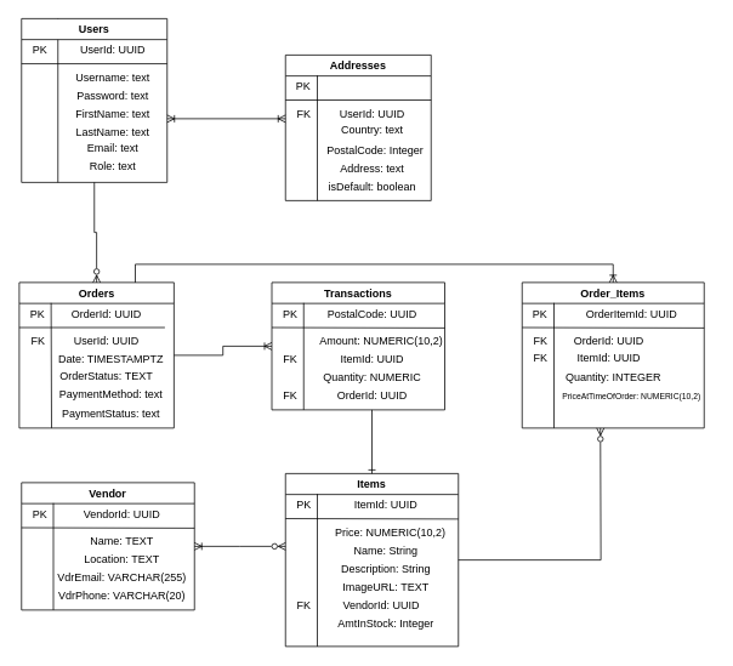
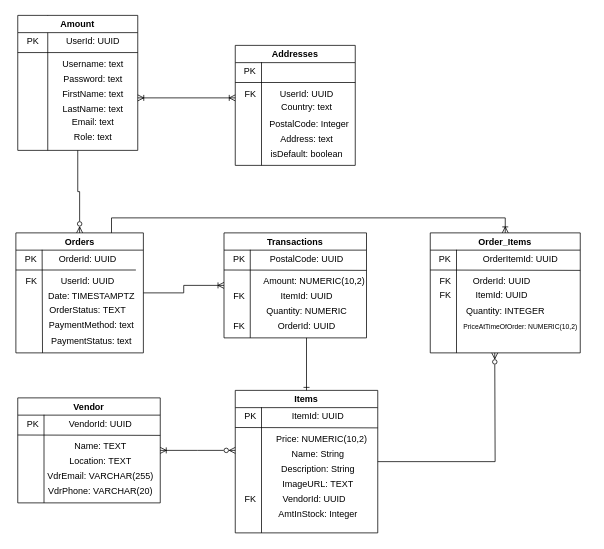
  <mxCell id="0" />
  <mxCell id="1" parent="0" />
  <mxCell id="2" value="" style="endArrow=none;html=1;rounded=0;exitX=0.25;exitY=1;exitDx=0;exitDy=0;entryX=0.25;entryY=0;entryDx=0;entryDy=0;" parent="1" source="3" target="3" edge="1"><mxGeometry width="50" height="50" relative="1" as="geometry"><mxPoint x="303" y="180" as="sourcePoint" /><mxPoint x="353" y="130" as="targetPoint" /></mxGeometry></mxCell>
- <mxCell id="3" value="Users" style="swimlane;whiteSpace=wrap;html=1;strokeWidth=1;perimeterSpacing=0;swimlaneLine=1;rounded=0;" parent="1" vertex="1"><mxGeometry x="23" width="160" height="180" as="geometry" y="20" /></mxCell>
+ <mxCell id="3" value="Amount" style="swimlane;whiteSpace=wrap;html=1;strokeWidth=1;perimeterSpacing=0;swimlaneLine=1;rounded=0;" parent="1" vertex="1"><mxGeometry x="23" width="160" height="180" as="geometry" y="20" /></mxCell>
  <mxCell id="4" value="UserId: UUID" style="text;html=1;align=center;verticalAlign=middle;resizable=0;points=[];autosize=1;strokeColor=none;fillColor=none;" parent="3" vertex="1"><mxGeometry x="55" y="20" width="90" height="30" as="geometry" /></mxCell>
  <mxCell id="5" value="PK" style="text;html=1;align=center;verticalAlign=middle;resizable=0;points=[];autosize=1;strokeColor=none;fillColor=none;" parent="3" vertex="1"><mxGeometry y="20" width="40" height="30" as="geometry" /></mxCell>
  <mxCell id="6" value="Username: text" style="text;html=1;align=center;verticalAlign=middle;resizable=0;points=[];autosize=1;strokeColor=none;fillColor=none;" parent="3" vertex="1"><mxGeometry x="50" y="50" width="100" height="30" as="geometry" /></mxCell>
  <mxCell id="7" value="Password: text" style="text;html=1;align=center;verticalAlign=middle;resizable=0;points=[];autosize=1;strokeColor=none;fillColor=none;" parent="3" vertex="1"><mxGeometry x="50" y="70" width="100" height="30" as="geometry" /></mxCell>
  <mxCell id="8" value="FirstName: text" style="text;html=1;align=center;verticalAlign=middle;resizable=0;points=[];autosize=1;strokeColor=none;fillColor=none;" parent="3" vertex="1"><mxGeometry x="50" y="90" width="100" height="30" as="geometry" /></mxCell>
  <mxCell id="9" value="LastName: text" style="text;html=1;align=center;verticalAlign=middle;resizable=0;points=[];autosize=1;strokeColor=none;fillColor=none;" parent="3" vertex="1"><mxGeometry x="50" y="110" width="100" height="30" as="geometry" /></mxCell>
  <mxCell id="10" value="" style="endArrow=none;html=1;rounded=0;" parent="3" edge="1"><mxGeometry width="50" height="50" relative="1" as="geometry"><mxPoint y="49.6" as="sourcePoint" /><mxPoint x="160" y="49.6" as="targetPoint" /></mxGeometry></mxCell>
  <mxCell id="11" value="Email: text" style="text;html=1;align=center;verticalAlign=middle;resizable=0;points=[];autosize=1;strokeColor=none;fillColor=none;" vertex="1" parent="3"><mxGeometry x="60" y="128" width="80" height="30" as="geometry" /></mxCell>
  <mxCell id="12" value="Role: text" style="text;html=1;align=center;verticalAlign=middle;resizable=0;points=[];autosize=1;strokeColor=none;fillColor=none;" vertex="1" parent="3"><mxGeometry x="65" y="148" width="70" height="30" as="geometry" /></mxCell>
  <mxCell id="13" value="Addresses" style="swimlane;whiteSpace=wrap;html=1;strokeWidth=1;perimeterSpacing=0;swimlaneLine=1;rounded=0;fillColor=default;" parent="1" vertex="1"><mxGeometry x="313" y="60" width="160" height="160" as="geometry" /></mxCell>
  <mxCell id="14" value="" style="endArrow=none;html=1;rounded=0;" parent="13" edge="1"><mxGeometry width="50" height="50" relative="1" as="geometry"><mxPoint x="35" y="160" as="sourcePoint" /><mxPoint x="35" y="22.5" as="targetPoint" /></mxGeometry></mxCell>
  <mxCell id="15" value="" style="endArrow=none;html=1;rounded=0;" parent="13" edge="1"><mxGeometry width="50" height="50" relative="1" as="geometry"><mxPoint y="49.52" as="sourcePoint" /><mxPoint x="160" y="49.52" as="targetPoint" /></mxGeometry></mxCell>
  <mxCell id="16" value="PK" style="text;html=1;align=center;verticalAlign=middle;whiteSpace=wrap;rounded=0;" parent="13" vertex="1"><mxGeometry y="20" width="40" height="30" as="geometry" /></mxCell>
  <mxCell id="17" value="UserId: UUID" style="text;html=1;align=center;verticalAlign=middle;resizable=0;points=[];autosize=1;strokeColor=none;fillColor=none;" parent="13" vertex="1"><mxGeometry x="50" y="50" width="90" height="30" as="geometry" /></mxCell>
  <mxCell id="18" value="FK" style="text;html=1;align=center;verticalAlign=middle;resizable=0;points=[];autosize=1;strokeColor=none;fillColor=none;" parent="13" vertex="1"><mxGeometry y="50" width="40" height="30" as="geometry" /></mxCell>
  <mxCell id="19" value="Country: text" style="text;html=1;align=center;verticalAlign=middle;resizable=0;points=[];autosize=1;strokeColor=none;fillColor=none;" parent="13" vertex="1"><mxGeometry x="50" y="68" width="90" height="30" as="geometry" /></mxCell>
  <mxCell id="20" value="PostalCode: Integer&amp;nbsp;" style="text;html=1;align=center;verticalAlign=middle;resizable=0;points=[];autosize=1;strokeColor=none;fillColor=none;" parent="13" vertex="1"><mxGeometry x="35" y="90" width="130" height="30" as="geometry" /></mxCell>
  <mxCell id="21" value="Address: text" style="text;html=1;align=center;verticalAlign=middle;resizable=0;points=[];autosize=1;strokeColor=none;fillColor=none;" parent="13" vertex="1"><mxGeometry x="50" y="110" width="90" height="30" as="geometry" /></mxCell>
  <mxCell id="22" value="isDefault: boolean" style="text;html=1;align=center;verticalAlign=middle;resizable=0;points=[];autosize=1;strokeColor=none;fillColor=none;" vertex="1" parent="13"><mxGeometry x="35" y="130" width="120" height="30" as="geometry" /></mxCell>
  <mxCell id="23" value="Transactions" style="swimlane;whiteSpace=wrap;html=1;strokeWidth=1;perimeterSpacing=0;swimlaneLine=1;rounded=0;fillColor=default;" parent="1" vertex="1"><mxGeometry x="298" y="310" width="190" height="140" as="geometry" /></mxCell>
  <mxCell id="24" value="" style="endArrow=none;html=1;rounded=0;exitX=0.25;exitY=1;exitDx=0;exitDy=0;" parent="23" edge="1"><mxGeometry width="50" height="50" relative="1" as="geometry"><mxPoint x="35" y="140" as="sourcePoint" /><mxPoint x="35" y="22.5" as="targetPoint" /></mxGeometry></mxCell>
  <mxCell id="25" value="" style="endArrow=none;html=1;rounded=0;" parent="23" edge="1"><mxGeometry width="50" height="50" relative="1" as="geometry"><mxPoint y="49.52" as="sourcePoint" /><mxPoint x="190" y="50" as="targetPoint" /></mxGeometry></mxCell>
  <mxCell id="26" value="PK" style="text;html=1;align=center;verticalAlign=middle;resizable=0;points=[];autosize=1;strokeColor=none;fillColor=none;" vertex="1" parent="23"><mxGeometry y="20" width="40" height="30" as="geometry" /></mxCell>
  <mxCell id="27" value="PostalCode: UUID" style="text;html=1;align=center;verticalAlign=middle;resizable=0;points=[];autosize=1;strokeColor=none;fillColor=none;" vertex="1" parent="23"><mxGeometry x="45" y="20" width="130" height="30" as="geometry" /></mxCell>
  <mxCell id="28" value="Amount: NUMERIC(10,2)" style="text;html=1;align=center;verticalAlign=middle;resizable=0;points=[];autosize=1;strokeColor=none;fillColor=none;" vertex="1" parent="23"><mxGeometry x="40" y="50" width="160" height="30" as="geometry" /></mxCell>
  <mxCell id="29" value="Quantity: NUMERIC" style="text;html=1;align=center;verticalAlign=middle;resizable=0;points=[];autosize=1;strokeColor=none;fillColor=none;" vertex="1" parent="23"><mxGeometry x="45" y="90" width="130" height="30" as="geometry" /></mxCell>
  <mxCell id="30" value="ItemId: UUID" style="text;html=1;align=center;verticalAlign=middle;resizable=0;points=[];autosize=1;strokeColor=none;fillColor=none;" vertex="1" parent="23"><mxGeometry x="65" y="70" width="90" height="30" as="geometry" /></mxCell>
  <mxCell id="31" value="FK" style="text;html=1;align=center;verticalAlign=middle;resizable=0;points=[];autosize=1;strokeColor=none;fillColor=none;" vertex="1" parent="23"><mxGeometry y="70" width="40" height="30" as="geometry" /></mxCell>
  <mxCell id="32" value="OrderId: UUID" style="text;html=1;align=center;verticalAlign=middle;resizable=0;points=[];autosize=1;strokeColor=none;fillColor=none;" vertex="1" parent="23"><mxGeometry x="60" y="110" width="100" height="30" as="geometry" /></mxCell>
  <mxCell id="33" value="FK" style="text;html=1;align=center;verticalAlign=middle;resizable=0;points=[];autosize=1;strokeColor=none;fillColor=none;" vertex="1" parent="23"><mxGeometry y="110" width="40" height="30" as="geometry" /></mxCell>
  <mxCell id="34" style="rounded=0;orthogonalLoop=1;jettySize=auto;html=1;endArrow=ERoneToMany;endFill=0;startArrow=ERoneToMany;startFill=0;" edge="1" parent="1"><mxGeometry relative="1" as="geometry"><mxPoint x="183" y="130" as="sourcePoint" /><mxPoint x="313" y="130" as="targetPoint" /></mxGeometry></mxCell>
  <mxCell id="35" style="edgeStyle=orthogonalEdgeStyle;rounded=0;orthogonalLoop=1;jettySize=auto;html=1;endArrow=ERzeroToMany;endFill=0;entryX=0.5;entryY=0;entryDx=0;entryDy=0;" edge="1" parent="1" source="3" target="38"><mxGeometry relative="1" as="geometry"><mxPoint x="103" y="270" as="targetPoint" /></mxGeometry></mxCell>
  <mxCell id="36" style="edgeStyle=orthogonalEdgeStyle;rounded=0;orthogonalLoop=1;jettySize=auto;html=1;entryX=0;entryY=0.5;entryDx=0;entryDy=0;endArrow=ERoneToMany;endFill=0;" edge="1" parent="1" source="38" target="23"><mxGeometry relative="1" as="geometry"><mxPoint x="293" y="380" as="targetPoint" /></mxGeometry></mxCell>
  <mxCell id="37" style="edgeStyle=orthogonalEdgeStyle;rounded=0;orthogonalLoop=1;jettySize=auto;html=1;entryX=0.5;entryY=0;entryDx=0;entryDy=0;exitX=0.75;exitY=0;exitDx=0;exitDy=0;endArrow=ERoneToMany;endFill=0;" edge="1" parent="1" source="38" target="72"><mxGeometry relative="1" as="geometry"><mxPoint x="193" y="250" as="sourcePoint" /><mxPoint x="663" y="180" as="targetPoint" /></mxGeometry></mxCell>
  <mxCell id="38" value="Orders" style="swimlane;whiteSpace=wrap;html=1;strokeWidth=1;perimeterSpacing=0;swimlaneLine=1;rounded=0;fillColor=default;" vertex="1" parent="1"><mxGeometry x="20.5" y="310" width="170" height="160" as="geometry" /></mxCell>
  <mxCell id="39" value="" style="endArrow=none;html=1;rounded=0;" edge="1" parent="38"><mxGeometry width="50" height="50" relative="1" as="geometry"><mxPoint x="35.5" y="160" as="sourcePoint" /><mxPoint x="35" y="22.5" as="targetPoint" /></mxGeometry></mxCell>
  <mxCell id="40" value="" style="endArrow=none;html=1;rounded=0;" edge="1" parent="38"><mxGeometry width="50" height="50" relative="1" as="geometry"><mxPoint y="49.52" as="sourcePoint" /><mxPoint x="160" y="49.52" as="targetPoint" /></mxGeometry></mxCell>
  <mxCell id="41" value="PK" style="text;html=1;align=center;verticalAlign=middle;whiteSpace=wrap;rounded=0;" vertex="1" parent="38"><mxGeometry y="20" width="40" height="30" as="geometry" /></mxCell>
  <mxCell id="42" value="OrderId: UUID" style="text;html=1;align=center;verticalAlign=middle;resizable=0;points=[];autosize=1;strokeColor=none;fillColor=none;" vertex="1" parent="38"><mxGeometry x="45" y="20" width="100" height="30" as="geometry" /></mxCell>
  <mxCell id="43" value="UserId: UUID" style="text;html=1;align=center;verticalAlign=middle;resizable=0;points=[];autosize=1;strokeColor=none;fillColor=none;" vertex="1" parent="38"><mxGeometry x="50" y="50" width="90" height="30" as="geometry" /></mxCell>
  <mxCell id="44" value="FK" style="text;html=1;align=center;verticalAlign=middle;resizable=0;points=[];autosize=1;strokeColor=none;fillColor=none;" vertex="1" parent="38"><mxGeometry y="50" width="40" height="30" as="geometry" /></mxCell>
  <mxCell id="45" value="Date: TIMESTAMPTZ" style="text;html=1;align=center;verticalAlign=middle;resizable=0;points=[];autosize=1;strokeColor=none;fillColor=none;" vertex="1" parent="38"><mxGeometry x="30" y="70" width="140" height="30" as="geometry" /></mxCell>
  <mxCell id="46" value="OrderStatus: TEXT" style="text;html=1;align=center;verticalAlign=middle;resizable=0;points=[];autosize=1;strokeColor=none;fillColor=none;" vertex="1" parent="38"><mxGeometry x="30" y="88" width="130" height="30" as="geometry" /></mxCell>
  <mxCell id="47" value="PaymentMethod: text" style="text;html=1;align=center;verticalAlign=middle;resizable=0;points=[];autosize=1;strokeColor=none;fillColor=none;" vertex="1" parent="38"><mxGeometry x="30" y="108" width="140" height="30" as="geometry" /></mxCell>
  <mxCell id="48" value="PaymentStatus: text" style="text;html=1;align=center;verticalAlign=middle;resizable=0;points=[];autosize=1;strokeColor=none;fillColor=none;" vertex="1" parent="38"><mxGeometry x="35" y="130" width="130" height="30" as="geometry" /></mxCell>
  <mxCell id="49" value="Items" style="swimlane;whiteSpace=wrap;html=1;strokeWidth=1;perimeterSpacing=0;swimlaneLine=1;rounded=0;fillColor=default;" vertex="1" parent="1"><mxGeometry x="313" y="520" width="190" height="190" as="geometry" /></mxCell>
  <mxCell id="50" value="" style="endArrow=none;html=1;rounded=0;" edge="1" parent="49"><mxGeometry width="50" height="50" relative="1" as="geometry"><mxPoint x="35" y="190" as="sourcePoint" /><mxPoint x="35" y="22.5" as="targetPoint" /></mxGeometry></mxCell>
  <mxCell id="51" value="" style="endArrow=none;html=1;rounded=0;" edge="1" parent="49"><mxGeometry width="50" height="50" relative="1" as="geometry"><mxPoint y="49.52" as="sourcePoint" /><mxPoint x="190" y="50" as="targetPoint" /></mxGeometry></mxCell>
  <mxCell id="52" value="PK" style="text;html=1;align=center;verticalAlign=middle;resizable=0;points=[];autosize=1;strokeColor=none;fillColor=none;" vertex="1" parent="49"><mxGeometry y="20" width="40" height="30" as="geometry" /></mxCell>
  <mxCell id="53" value="ItemId: UUID" style="text;html=1;align=center;verticalAlign=middle;resizable=0;points=[];autosize=1;strokeColor=none;fillColor=none;" vertex="1" parent="49"><mxGeometry x="65" y="20" width="90" height="30" as="geometry" /></mxCell>
  <mxCell id="54" value="Price: NUMERIC(10,2)" style="text;html=1;align=center;verticalAlign=middle;resizable=0;points=[];autosize=1;strokeColor=none;fillColor=none;" vertex="1" parent="49"><mxGeometry x="45" y="50" width="140" height="30" as="geometry" /></mxCell>
  <mxCell id="55" value="Description: String" style="text;html=1;align=center;verticalAlign=middle;resizable=0;points=[];autosize=1;strokeColor=none;fillColor=none;" vertex="1" parent="49"><mxGeometry x="50" y="90" width="120" height="30" as="geometry" /></mxCell>
  <mxCell id="56" value="Name: String" style="text;html=1;align=center;verticalAlign=middle;resizable=0;points=[];autosize=1;strokeColor=none;fillColor=none;" vertex="1" parent="49"><mxGeometry x="65" y="70" width="90" height="30" as="geometry" /></mxCell>
  <mxCell id="57" value="FK" style="text;html=1;align=center;verticalAlign=middle;resizable=0;points=[];autosize=1;strokeColor=none;fillColor=none;" vertex="1" parent="49"><mxGeometry y="130" width="40" height="30" as="geometry" /></mxCell>
  <mxCell id="58" value="ImageURL: TEXT" style="text;html=1;align=center;verticalAlign=middle;resizable=0;points=[];autosize=1;strokeColor=none;fillColor=none;" vertex="1" parent="49"><mxGeometry x="50" y="110" width="120" height="30" as="geometry" /></mxCell>
  <mxCell id="59" value="VendorId: UUID" style="text;html=1;align=center;verticalAlign=middle;resizable=0;points=[];autosize=1;strokeColor=none;fillColor=none;" vertex="1" parent="49"><mxGeometry x="50" y="130" width="110" height="30" as="geometry" /></mxCell>
  <mxCell id="60" value="AmtInStock: Integer" style="text;html=1;align=center;verticalAlign=middle;resizable=0;points=[];autosize=1;strokeColor=none;fillColor=none;" vertex="1" parent="49"><mxGeometry x="45" y="150" width="130" height="30" as="geometry" /></mxCell>
  <mxCell id="61" style="rounded=0;orthogonalLoop=1;jettySize=auto;html=1;endArrow=ERone;endFill=0;" edge="1" parent="1" source="32" target="49"><mxGeometry relative="1" as="geometry" /></mxCell>
  <mxCell id="62" style="edgeStyle=orthogonalEdgeStyle;rounded=0;orthogonalLoop=1;jettySize=auto;html=1;endArrow=ERzeroToMany;endFill=0;startArrow=ERoneToMany;startFill=0;" edge="1" parent="1" source="63"><mxGeometry relative="1" as="geometry"><mxPoint x="313" y="600" as="targetPoint" /></mxGeometry></mxCell>
  <mxCell id="63" value="Vendor" style="swimlane;whiteSpace=wrap;html=1;strokeWidth=1;perimeterSpacing=0;swimlaneLine=1;rounded=0;fillColor=default;" vertex="1" parent="1"><mxGeometry x="23" y="530" width="190" height="140" as="geometry" /></mxCell>
  <mxCell id="64" value="" style="endArrow=none;html=1;rounded=0;exitX=0.25;exitY=1;exitDx=0;exitDy=0;" edge="1" parent="63"><mxGeometry width="50" height="50" relative="1" as="geometry"><mxPoint x="35" y="140" as="sourcePoint" /><mxPoint x="35" y="22.5" as="targetPoint" /></mxGeometry></mxCell>
  <mxCell id="65" value="" style="endArrow=none;html=1;rounded=0;" edge="1" parent="63"><mxGeometry width="50" height="50" relative="1" as="geometry"><mxPoint y="49.52" as="sourcePoint" /><mxPoint x="190" y="50" as="targetPoint" /></mxGeometry></mxCell>
  <mxCell id="66" value="PK" style="text;html=1;align=center;verticalAlign=middle;resizable=0;points=[];autosize=1;strokeColor=none;fillColor=none;" vertex="1" parent="63"><mxGeometry y="20" width="40" height="30" as="geometry" /></mxCell>
  <mxCell id="67" value="VendorId: UUID" style="text;html=1;align=center;verticalAlign=middle;resizable=0;points=[];autosize=1;strokeColor=none;fillColor=none;" vertex="1" parent="63"><mxGeometry x="55" y="20" width="110" height="30" as="geometry" /></mxCell>
  <mxCell id="68" value="Name: TEXT" style="text;html=1;align=center;verticalAlign=middle;resizable=0;points=[];autosize=1;strokeColor=none;fillColor=none;" vertex="1" parent="63"><mxGeometry x="65" y="50" width="90" height="30" as="geometry" /></mxCell>
  <mxCell id="69" value="VdrEmail: VARCHAR(255)" style="text;html=1;align=center;verticalAlign=middle;resizable=0;points=[];autosize=1;strokeColor=none;fillColor=none;" vertex="1" parent="63"><mxGeometry x="30" y="90" width="160" height="30" as="geometry" /></mxCell>
  <mxCell id="70" value="Location: TEXT" style="text;html=1;align=center;verticalAlign=middle;resizable=0;points=[];autosize=1;strokeColor=none;fillColor=none;" vertex="1" parent="63"><mxGeometry x="55" y="70" width="110" height="30" as="geometry" /></mxCell>
  <mxCell id="71" value="VdrPhone: VARCHAR(20)" style="text;html=1;align=center;verticalAlign=middle;resizable=0;points=[];autosize=1;strokeColor=none;fillColor=none;" vertex="1" parent="63"><mxGeometry x="30" y="110" width="160" height="30" as="geometry" /></mxCell>
  <mxCell id="72" value="Order_Items" style="swimlane;whiteSpace=wrap;html=1;strokeWidth=1;perimeterSpacing=0;swimlaneLine=1;rounded=0;fillColor=default;" vertex="1" parent="1"><mxGeometry x="573" y="310" width="200" height="160" as="geometry" /></mxCell>
  <mxCell id="73" value="" style="endArrow=none;html=1;rounded=0;" edge="1" parent="72"><mxGeometry width="50" height="50" relative="1" as="geometry"><mxPoint x="35" y="160" as="sourcePoint" /><mxPoint x="35" y="22.5" as="targetPoint" /></mxGeometry></mxCell>
  <mxCell id="74" value="" style="endArrow=none;html=1;rounded=0;" edge="1" parent="72"><mxGeometry width="50" height="50" relative="1" as="geometry"><mxPoint y="49.52" as="sourcePoint" /><mxPoint x="200" y="50" as="targetPoint" /></mxGeometry></mxCell>
  <mxCell id="75" value="PK" style="text;html=1;align=center;verticalAlign=middle;whiteSpace=wrap;rounded=0;" vertex="1" parent="72"><mxGeometry y="20" width="40" height="30" as="geometry" /></mxCell>
  <mxCell id="76" value="OrderItemId: UUID" style="text;html=1;align=center;verticalAlign=middle;resizable=0;points=[];autosize=1;strokeColor=none;fillColor=none;" vertex="1" parent="72"><mxGeometry x="60" y="20" width="120" height="30" as="geometry" /></mxCell>
  <mxCell id="77" value="OrderId: UUID" style="text;html=1;align=center;verticalAlign=middle;resizable=0;points=[];autosize=1;strokeColor=none;fillColor=none;" vertex="1" parent="72"><mxGeometry x="45" y="50" width="100" height="30" as="geometry" /></mxCell>
  <mxCell id="78" value="FK" style="text;html=1;align=center;verticalAlign=middle;resizable=0;points=[];autosize=1;strokeColor=none;fillColor=none;" vertex="1" parent="72"><mxGeometry y="50" width="40" height="30" as="geometry" /></mxCell>
  <mxCell id="79" value="ItemId: UUID" style="text;html=1;align=center;verticalAlign=middle;resizable=0;points=[];autosize=1;strokeColor=none;fillColor=none;" vertex="1" parent="72"><mxGeometry x="50" y="68" width="90" height="30" as="geometry" /></mxCell>
  <mxCell id="80" value="FK" style="text;html=1;align=center;verticalAlign=middle;resizable=0;points=[];autosize=1;strokeColor=none;fillColor=none;" vertex="1" parent="72"><mxGeometry y="68" width="40" height="30" as="geometry" /></mxCell>
  <mxCell id="81" value="Quantity: INTEGER" style="text;html=1;align=center;verticalAlign=middle;resizable=0;points=[];autosize=1;strokeColor=none;fillColor=none;" vertex="1" parent="72"><mxGeometry x="35" y="90" width="130" height="30" as="geometry" /></mxCell>
  <mxCell id="82" value="&lt;font style=&quot;font-size: 9px;&quot;&gt;PriceAtTimeOfOrder: NUMERIC(10,2)&lt;/font&gt;" style="text;html=1;align=center;verticalAlign=middle;resizable=0;points=[];autosize=1;strokeColor=none;fillColor=none;" vertex="1" parent="72"><mxGeometry x="30" y="110" width="180" height="30" as="geometry" /></mxCell>
  <mxCell id="83" style="edgeStyle=orthogonalEdgeStyle;rounded=0;orthogonalLoop=1;jettySize=auto;html=1;endArrow=ERzeroToMany;endFill=0;" edge="1" parent="1" source="49"><mxGeometry relative="1" as="geometry"><mxPoint x="659" y="470" as="targetPoint" /></mxGeometry></mxCell>
